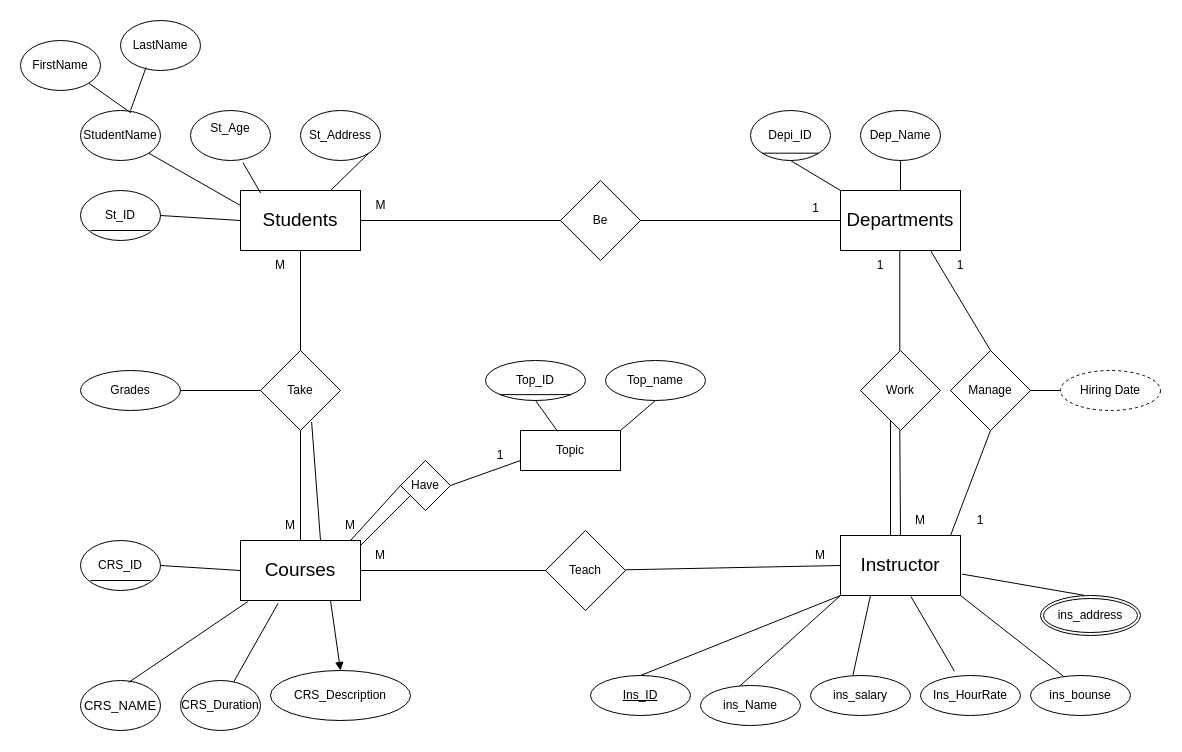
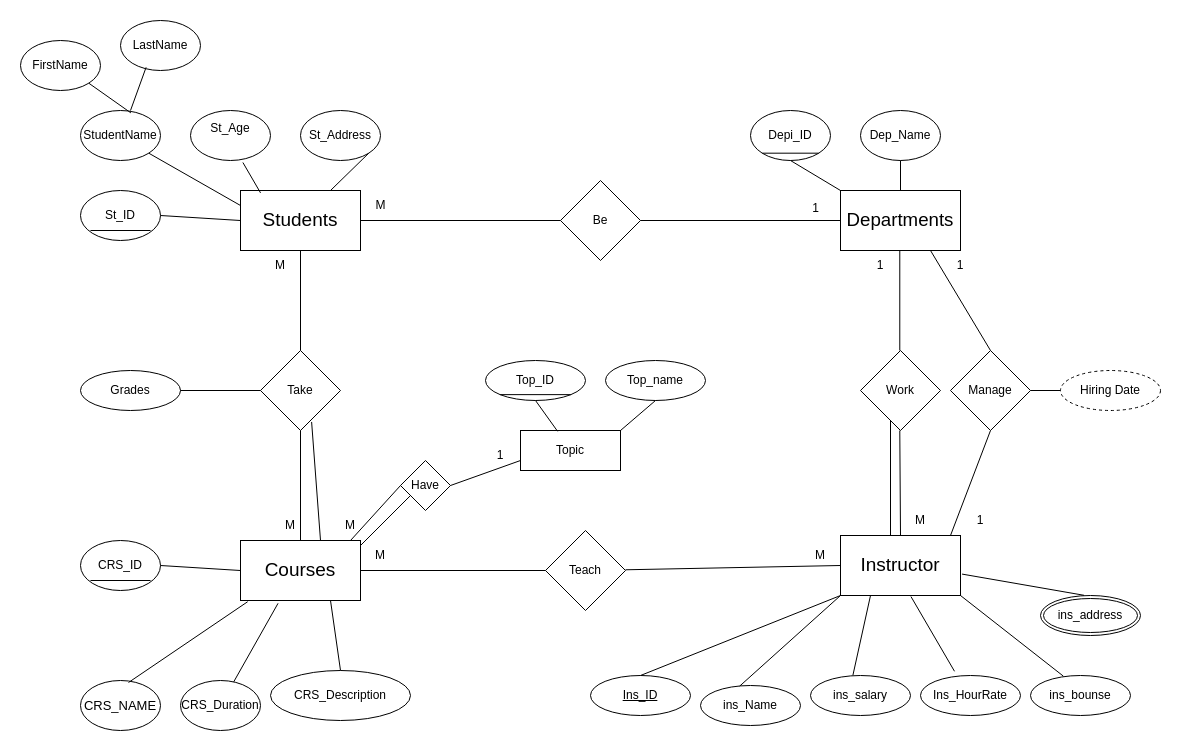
  <mxCell id="0" />
  <mxCell id="1" parent="0" />
  <mxCell id="2" value="&lt;font style=&quot;font-size: 19px;&quot;&gt;Students&lt;/font&gt;" style="rounded=0;whiteSpace=wrap;html=1;" parent="1" vertex="1"><mxGeometry x="240" y="190" width="120" height="60" as="geometry" /></mxCell>
  <mxCell id="3" value="&lt;span id=&quot;docs-internal-guid-76b18941-7fff-288a-0268-15c4c13e1f40&quot;&gt;&lt;span style=&quot;font-size: 14pt; font-family: Arial, sans-serif; background-color: transparent; font-variant-numeric: normal; font-variant-east-asian: normal; font-variant-alternates: normal; font-variant-position: normal; vertical-align: baseline; white-space-collapse: preserve;&quot;&gt;Departments&lt;/span&gt;&lt;/span&gt;" style="rounded=0;whiteSpace=wrap;html=1;" parent="1" vertex="1"><mxGeometry x="840" y="190" width="120" height="60" as="geometry" /></mxCell>
  <mxCell id="4" value="&lt;font style=&quot;font-size: 19px;&quot;&gt;Instructor&lt;/font&gt;" style="rounded=0;whiteSpace=wrap;html=1;" parent="1" vertex="1"><mxGeometry x="840" y="535" width="120" height="60" as="geometry" /></mxCell>
  <mxCell id="5" value="StudentName" style="ellipse;whiteSpace=wrap;html=1;" parent="1" vertex="1"><mxGeometry x="80" y="110" width="80" height="50" as="geometry" /></mxCell>
  <mxCell id="6" value="FirstName" style="ellipse;whiteSpace=wrap;html=1;" parent="1" vertex="1"><mxGeometry x="20" y="40" width="80" height="50" as="geometry" /></mxCell>
  <mxCell id="7" value="St_ID" style="ellipse;whiteSpace=wrap;html=1;" parent="1" vertex="1"><mxGeometry x="80" y="190" width="80" height="50" as="geometry" /></mxCell>
  <mxCell id="8" value="St_Age&lt;div&gt;&lt;br&gt;&lt;/div&gt;" style="ellipse;whiteSpace=wrap;html=1;" parent="1" vertex="1"><mxGeometry x="190" y="110" width="80" height="50" as="geometry" /></mxCell>
  <mxCell id="9" value="St_Address" style="ellipse;whiteSpace=wrap;html=1;" parent="1" vertex="1"><mxGeometry x="300" y="110" width="80" height="50" as="geometry" /></mxCell>
  <mxCell id="10" value="" style="endArrow=none;html=1;rounded=0;entryX=1;entryY=1;entryDx=0;entryDy=0;exitX=0.63;exitY=0.048;exitDx=0;exitDy=0;exitPerimeter=0;" parent="1" source="5" target="6" edge="1"><mxGeometry width="50" height="50" relative="1" as="geometry"><mxPoint x="55" y="110" as="sourcePoint" /><mxPoint x="105" y="60" as="targetPoint" /></mxGeometry></mxCell>
  <mxCell id="11" value="" style="endArrow=none;html=1;rounded=0;entryX=1;entryY=1;entryDx=0;entryDy=0;exitX=0.75;exitY=0;exitDx=0;exitDy=0;" parent="1" source="2" target="9" edge="1"><mxGeometry width="50" height="50" relative="1" as="geometry"><mxPoint x="480" y="250" as="sourcePoint" /><mxPoint x="530" y="200" as="targetPoint" /></mxGeometry></mxCell>
  <mxCell id="12" value="" style="endArrow=none;html=1;rounded=0;entryX=0.655;entryY=1.04;entryDx=0;entryDy=0;entryPerimeter=0;exitX=0.167;exitY=0.04;exitDx=0;exitDy=0;exitPerimeter=0;" parent="1" source="2" target="8" edge="1"><mxGeometry width="50" height="50" relative="1" as="geometry"><mxPoint x="490" y="260" as="sourcePoint" /><mxPoint x="540" y="210" as="targetPoint" /></mxGeometry></mxCell>
  <mxCell id="13" value="" style="endArrow=none;html=1;rounded=0;entryX=1;entryY=0.5;entryDx=0;entryDy=0;exitX=0;exitY=0.5;exitDx=0;exitDy=0;" parent="1" source="2" target="7" edge="1"><mxGeometry width="50" height="50" relative="1" as="geometry"><mxPoint x="150" y="300" as="sourcePoint" /><mxPoint x="200" y="250" as="targetPoint" /></mxGeometry></mxCell>
  <mxCell id="14" value="" style="endArrow=none;html=1;rounded=0;entryX=1;entryY=1;entryDx=0;entryDy=0;exitX=0;exitY=0.25;exitDx=0;exitDy=0;" parent="1" source="2" target="5" edge="1"><mxGeometry width="50" height="50" relative="1" as="geometry"><mxPoint x="470" y="240" as="sourcePoint" /><mxPoint x="520" y="190" as="targetPoint" /></mxGeometry></mxCell>
  <mxCell id="15" value="" style="endArrow=none;html=1;rounded=0;" parent="1" edge="1"><mxGeometry width="50" height="50" relative="1" as="geometry"><mxPoint x="150" y="230" as="sourcePoint" /><mxPoint x="90" y="230" as="targetPoint" /></mxGeometry></mxCell>
  <mxCell id="16" value="LastName" style="ellipse;whiteSpace=wrap;html=1;" parent="1" vertex="1"><mxGeometry x="120" y="20" width="80" height="50" as="geometry" /></mxCell>
  <mxCell id="17" value="" style="endArrow=none;html=1;rounded=0;entryX=0.32;entryY=0.936;entryDx=0;entryDy=0;entryPerimeter=0;" parent="1" target="16" edge="1"><mxGeometry width="50" height="50" relative="1" as="geometry"><mxPoint x="130" y="110" as="sourcePoint" /><mxPoint x="139" y="70" as="targetPoint" /></mxGeometry></mxCell>
  <mxCell id="18" value="Dep_Name" style="ellipse;whiteSpace=wrap;html=1;" parent="1" vertex="1"><mxGeometry x="860" y="110" width="80" height="50" as="geometry" /></mxCell>
  <mxCell id="19" value="&lt;div&gt;Depi_ID&lt;/div&gt;" style="ellipse;whiteSpace=wrap;html=1;" parent="1" vertex="1"><mxGeometry x="750" y="110" width="80" height="50" as="geometry" /></mxCell>
  <mxCell id="20" value="" style="endArrow=none;html=1;rounded=0;exitX=1;exitY=1;exitDx=0;exitDy=0;entryX=0;entryY=1;entryDx=0;entryDy=0;" parent="1" source="19" target="19" edge="1"><mxGeometry width="50" height="50" relative="1" as="geometry"><mxPoint x="820" y="150" as="sourcePoint" /><mxPoint x="760" y="150" as="targetPoint" /></mxGeometry></mxCell>
  <mxCell id="21" value="" style="endArrow=none;html=1;rounded=0;entryX=0.5;entryY=1;entryDx=0;entryDy=0;exitX=0;exitY=0;exitDx=0;exitDy=0;" parent="1" source="3" target="19" edge="1"><mxGeometry width="50" height="50" relative="1" as="geometry"><mxPoint x="470" y="240" as="sourcePoint" /><mxPoint x="520" y="190" as="targetPoint" /></mxGeometry></mxCell>
  <mxCell id="22" value="" style="endArrow=none;html=1;rounded=0;entryX=0.5;entryY=1;entryDx=0;entryDy=0;exitX=0.5;exitY=0;exitDx=0;exitDy=0;" parent="1" source="3" target="18" edge="1"><mxGeometry width="50" height="50" relative="1" as="geometry"><mxPoint x="900" y="180" as="sourcePoint" /><mxPoint x="520" y="190" as="targetPoint" /></mxGeometry></mxCell>
  <mxCell id="23" value="&lt;span style=&quot;font-size: 19px;&quot;&gt;Courses&lt;/span&gt;" style="rounded=0;whiteSpace=wrap;html=1;" parent="1" vertex="1"><mxGeometry x="240" y="540" width="120" height="60" as="geometry" /></mxCell>
  <mxCell id="24" value="&lt;font size=&quot;1&quot; face=&quot;Arial, sans-serif&quot;&gt;&lt;span style=&quot;white-space-collapse: preserve; font-size: 13px;&quot;&gt;CRS_NAME&lt;/span&gt;&lt;/font&gt;" style="ellipse;whiteSpace=wrap;html=1;" parent="1" vertex="1"><mxGeometry x="80" y="680" width="80" height="50" as="geometry" /></mxCell>
  <mxCell id="25" value="CRS_ID" style="ellipse;whiteSpace=wrap;html=1;" parent="1" vertex="1"><mxGeometry x="80" y="540" width="80" height="50" as="geometry" /></mxCell>
  <mxCell id="26" value="CRS_Duration" style="ellipse;whiteSpace=wrap;html=1;" parent="1" vertex="1"><mxGeometry x="180" y="680" width="80" height="50" as="geometry" /></mxCell>
  <mxCell id="27" value="CRS_Description" style="ellipse;whiteSpace=wrap;html=1;" parent="1" vertex="1"><mxGeometry x="270" y="670" width="140" height="50" as="geometry" /></mxCell>
- <mxCell id="28" value="" style="endArrow=block;html=1;rounded=0;entryX=0.5;entryY=0;entryDx=0;entryDy=0;exitX=0.75;exitY=1;exitDx=0;exitDy=0;" parent="1" source="23" target="27" edge="1"><mxGeometry width="50" height="50" relative="1" as="geometry"><mxPoint x="480" y="600" as="sourcePoint" /><mxPoint x="530" y="550" as="targetPoint" /></mxGeometry></mxCell>
+ <mxCell id="28" value="" style="endArrow=none;html=1;rounded=0;entryX=0.5;entryY=0;entryDx=0;entryDy=0;exitX=0.75;exitY=1;exitDx=0;exitDy=0;" parent="1" source="23" target="27" edge="1"><mxGeometry width="50" height="50" relative="1" as="geometry"><mxPoint x="480" y="600" as="sourcePoint" /><mxPoint x="530" y="550" as="targetPoint" /></mxGeometry></mxCell>
  <mxCell id="29" value="" style="endArrow=none;html=1;rounded=0;exitX=0.313;exitY=1.047;exitDx=0;exitDy=0;exitPerimeter=0;" parent="1" source="23" target="26" edge="1"><mxGeometry width="50" height="50" relative="1" as="geometry"><mxPoint x="490" y="610" as="sourcePoint" /><mxPoint x="240" y="720" as="targetPoint" /></mxGeometry></mxCell>
  <mxCell id="30" value="" style="endArrow=none;html=1;rounded=0;entryX=1;entryY=0.5;entryDx=0;entryDy=0;exitX=0;exitY=0.5;exitDx=0;exitDy=0;" parent="1" source="23" target="25" edge="1"><mxGeometry width="50" height="50" relative="1" as="geometry"><mxPoint x="150" y="650" as="sourcePoint" /><mxPoint x="200" y="600" as="targetPoint" /></mxGeometry></mxCell>
  <mxCell id="31" value="" style="endArrow=none;html=1;rounded=0;entryX=0.6;entryY=0.04;entryDx=0;entryDy=0;exitX=0.06;exitY=1.02;exitDx=0;exitDy=0;exitPerimeter=0;entryPerimeter=0;" parent="1" source="23" target="24" edge="1"><mxGeometry width="50" height="50" relative="1" as="geometry"><mxPoint x="470" y="590" as="sourcePoint" /><mxPoint x="520" y="540" as="targetPoint" /></mxGeometry></mxCell>
  <mxCell id="32" value="" style="endArrow=none;html=1;rounded=0;" parent="1" edge="1"><mxGeometry width="50" height="50" relative="1" as="geometry"><mxPoint x="150" y="580" as="sourcePoint" /><mxPoint x="90" y="580" as="targetPoint" /></mxGeometry></mxCell>
  <mxCell id="33" value="Take" style="rhombus;whiteSpace=wrap;html=1;" parent="1" vertex="1"><mxGeometry x="260" y="350" width="80" height="80" as="geometry" /></mxCell>
  <mxCell id="34" value="Teach" style="rhombus;whiteSpace=wrap;html=1;" parent="1" vertex="1"><mxGeometry x="545" y="530" width="80" height="80" as="geometry" /></mxCell>
  <mxCell id="35" value="Work" style="rhombus;whiteSpace=wrap;html=1;" parent="1" vertex="1"><mxGeometry x="860" y="350" width="80" height="80" as="geometry" /></mxCell>
  <mxCell id="36" value="Ins_HourRate" style="ellipse;whiteSpace=wrap;html=1;align=center;" parent="1" vertex="1"><mxGeometry x="920" y="675" width="100" height="40" as="geometry" /></mxCell>
  <mxCell id="37" value="Ins_ID" style="ellipse;whiteSpace=wrap;html=1;align=center;fontStyle=4;" parent="1" vertex="1"><mxGeometry x="590" y="675" width="100" height="40" as="geometry" /></mxCell>
  <mxCell id="38" value="ins_salary" style="ellipse;whiteSpace=wrap;html=1;align=center;" parent="1" vertex="1"><mxGeometry x="810" y="675" width="100" height="40" as="geometry" /></mxCell>
  <mxCell id="39" value="ins_Name" style="ellipse;whiteSpace=wrap;html=1;align=center;" parent="1" vertex="1"><mxGeometry x="700" y="685" width="100" height="40" as="geometry" /></mxCell>
  <mxCell id="40" value="ins_bounse" style="ellipse;whiteSpace=wrap;html=1;align=center;" parent="1" vertex="1"><mxGeometry x="1030" y="675" width="100" height="40" as="geometry" /></mxCell>
  <mxCell id="41" value="ins_address" style="ellipse;shape=doubleEllipse;margin=3;whiteSpace=wrap;html=1;align=center;" parent="1" vertex="1"><mxGeometry x="1040" y="595" width="100" height="40" as="geometry" /></mxCell>
  <mxCell id="42" value="" style="endArrow=none;html=1;rounded=0;exitX=0.5;exitY=0;exitDx=0;exitDy=0;entryX=0;entryY=1;entryDx=0;entryDy=0;" parent="1" source="37" target="4" edge="1"><mxGeometry width="50" height="50" relative="1" as="geometry"><mxPoint x="750" y="630" as="sourcePoint" /><mxPoint x="800" y="580" as="targetPoint" /></mxGeometry></mxCell>
  <mxCell id="43" value="" style="endArrow=none;html=1;rounded=0;exitX=0.392;exitY=0.015;exitDx=0;exitDy=0;exitPerimeter=0;entryX=0;entryY=1;entryDx=0;entryDy=0;" parent="1" source="39" target="4" edge="1"><mxGeometry width="50" height="50" relative="1" as="geometry"><mxPoint x="760" y="640" as="sourcePoint" /><mxPoint x="810" y="590" as="targetPoint" /></mxGeometry></mxCell>
  <mxCell id="44" value="" style="endArrow=none;html=1;rounded=0;entryX=0.424;entryY=-0.005;entryDx=0;entryDy=0;entryPerimeter=0;exitX=0.25;exitY=1;exitDx=0;exitDy=0;" parent="1" source="4" target="38" edge="1"><mxGeometry width="50" height="50" relative="1" as="geometry"><mxPoint x="770" y="650" as="sourcePoint" /><mxPoint x="820" y="600" as="targetPoint" /></mxGeometry></mxCell>
  <mxCell id="45" value="" style="endArrow=none;html=1;rounded=0;entryX=0.34;entryY=-0.105;entryDx=0;entryDy=0;entryPerimeter=0;exitX=0.587;exitY=1.017;exitDx=0;exitDy=0;exitPerimeter=0;" parent="1" source="4" target="36" edge="1"><mxGeometry width="50" height="50" relative="1" as="geometry"><mxPoint x="780" y="660" as="sourcePoint" /><mxPoint x="830" y="610" as="targetPoint" /></mxGeometry></mxCell>
  <mxCell id="46" value="" style="endArrow=none;html=1;rounded=0;entryX=0.436;entryY=-0.005;entryDx=0;entryDy=0;entryPerimeter=0;exitX=1.013;exitY=0.643;exitDx=0;exitDy=0;exitPerimeter=0;" parent="1" source="4" target="41" edge="1"><mxGeometry width="50" height="50" relative="1" as="geometry"><mxPoint x="790" y="670" as="sourcePoint" /><mxPoint x="840" y="620" as="targetPoint" /></mxGeometry></mxCell>
  <mxCell id="47" value="" style="endArrow=none;html=1;rounded=0;entryX=0.328;entryY=0.015;entryDx=0;entryDy=0;entryPerimeter=0;exitX=1;exitY=1;exitDx=0;exitDy=0;" parent="1" source="4" target="40" edge="1"><mxGeometry width="50" height="50" relative="1" as="geometry"><mxPoint x="800" y="680" as="sourcePoint" /><mxPoint x="850" y="630" as="targetPoint" /></mxGeometry></mxCell>
  <mxCell id="48" value="" style="endArrow=none;html=1;rounded=0;entryX=0.5;entryY=1;entryDx=0;entryDy=0;exitX=0.5;exitY=0;exitDx=0;exitDy=0;" parent="1" source="33" target="2" edge="1"><mxGeometry width="50" height="50" relative="1" as="geometry"><mxPoint x="590" y="450" as="sourcePoint" /><mxPoint x="640" y="400" as="targetPoint" /></mxGeometry></mxCell>
  <mxCell id="49" value="" style="endArrow=none;html=1;rounded=0;exitX=0.5;exitY=0;exitDx=0;exitDy=0;" parent="1" source="23" edge="1"><mxGeometry width="50" height="50" relative="1" as="geometry"><mxPoint x="300" y="520" as="sourcePoint" /><mxPoint x="300" y="430" as="targetPoint" /></mxGeometry></mxCell>
  <mxCell id="50" value="Grades" style="ellipse;whiteSpace=wrap;html=1;align=center;" parent="1" vertex="1"><mxGeometry x="80" y="370" width="100" height="40" as="geometry" /></mxCell>
  <mxCell id="51" value="" style="endArrow=none;html=1;rounded=0;entryX=1;entryY=0.5;entryDx=0;entryDy=0;exitX=0;exitY=0.5;exitDx=0;exitDy=0;" parent="1" source="33" target="50" edge="1"><mxGeometry width="50" height="50" relative="1" as="geometry"><mxPoint x="590" y="450" as="sourcePoint" /><mxPoint x="640" y="400" as="targetPoint" /></mxGeometry></mxCell>
  <mxCell id="52" value="M" style="text;html=1;align=center;verticalAlign=middle;whiteSpace=wrap;rounded=0;" parent="1" vertex="1"><mxGeometry x="250" y="250" width="60" height="30" as="geometry" /></mxCell>
  <mxCell id="53" value="M" style="text;html=1;align=center;verticalAlign=middle;whiteSpace=wrap;rounded=0;" parent="1" vertex="1"><mxGeometry x="260" y="510" width="60" height="30" as="geometry" /></mxCell>
  <mxCell id="54" value="" style="endArrow=none;html=1;rounded=0;entryX=0.639;entryY=0.893;entryDx=0;entryDy=0;entryPerimeter=0;exitX=1;exitY=1;exitDx=0;exitDy=0;" parent="1" source="53" target="33" edge="1"><mxGeometry width="50" height="50" relative="1" as="geometry"><mxPoint x="320" y="540" as="sourcePoint" /><mxPoint x="320" y="430" as="targetPoint" /></mxGeometry></mxCell>
  <mxCell id="55" value="" style="endArrow=none;html=1;rounded=0;entryX=0.5;entryY=1;entryDx=0;entryDy=0;exitX=0.5;exitY=0;exitDx=0;exitDy=0;" parent="1" edge="1"><mxGeometry width="50" height="50" relative="1" as="geometry"><mxPoint x="899.29" y="350" as="sourcePoint" /><mxPoint x="899.29" y="250" as="targetPoint" /></mxGeometry></mxCell>
  <mxCell id="56" value="" style="endArrow=none;html=1;rounded=0;entryX=0.5;entryY=1;entryDx=0;entryDy=0;exitX=0.5;exitY=0;exitDx=0;exitDy=0;" parent="1" source="4" edge="1"><mxGeometry width="50" height="50" relative="1" as="geometry"><mxPoint x="899.29" y="530" as="sourcePoint" /><mxPoint x="899.29" y="430" as="targetPoint" /></mxGeometry></mxCell>
  <mxCell id="57" value="1" style="text;html=1;align=center;verticalAlign=middle;whiteSpace=wrap;rounded=0;" parent="1" vertex="1"><mxGeometry x="850" y="250" width="60" height="30" as="geometry" /></mxCell>
  <mxCell id="58" value="M" style="text;html=1;align=center;verticalAlign=middle;whiteSpace=wrap;rounded=0;" parent="1" vertex="1"><mxGeometry x="890" y="505" width="60" height="30" as="geometry" /></mxCell>
  <mxCell id="59" value="" style="endArrow=none;html=1;rounded=0;exitX=0.375;exitY=0.875;exitDx=0;exitDy=0;exitPerimeter=0;entryX=0;entryY=1;entryDx=0;entryDy=0;" parent="1" source="35" target="58" edge="1"><mxGeometry width="50" height="50" relative="1" as="geometry"><mxPoint x="590" y="330" as="sourcePoint" /><mxPoint x="890" y="540" as="targetPoint" /></mxGeometry></mxCell>
  <mxCell id="60" value="Manage" style="rhombus;whiteSpace=wrap;html=1;" parent="1" vertex="1"><mxGeometry x="950" y="350" width="80" height="80" as="geometry" /></mxCell>
  <mxCell id="61" value="" style="endArrow=none;html=1;rounded=0;entryX=0.75;entryY=1;entryDx=0;entryDy=0;exitX=0.5;exitY=0;exitDx=0;exitDy=0;" parent="1" source="60" target="3" edge="1"><mxGeometry width="50" height="50" relative="1" as="geometry"><mxPoint x="590" y="330" as="sourcePoint" /><mxPoint x="640" y="280" as="targetPoint" /></mxGeometry></mxCell>
  <mxCell id="62" value="" style="endArrow=none;html=1;rounded=0;entryX=0.75;entryY=1;entryDx=0;entryDy=0;exitX=1;exitY=1;exitDx=0;exitDy=0;" parent="1" source="58" edge="1"><mxGeometry width="50" height="50" relative="1" as="geometry"><mxPoint x="1050" y="530" as="sourcePoint" /><mxPoint x="990" y="430" as="targetPoint" /></mxGeometry></mxCell>
  <mxCell id="63" value="1" style="text;html=1;align=center;verticalAlign=middle;whiteSpace=wrap;rounded=0;" parent="1" vertex="1"><mxGeometry x="930" y="250" width="60" height="30" as="geometry" /></mxCell>
  <mxCell id="64" value="1" style="text;html=1;align=center;verticalAlign=middle;whiteSpace=wrap;rounded=0;" parent="1" vertex="1"><mxGeometry x="950" y="505" width="60" height="30" as="geometry" /></mxCell>
  <mxCell id="65" value="Hiring Date" style="ellipse;whiteSpace=wrap;html=1;align=center;dashed=1;" parent="1" vertex="1"><mxGeometry x="1060" y="370" width="100" height="40" as="geometry" /></mxCell>
  <mxCell id="66" value="" style="endArrow=none;html=1;rounded=0;entryX=0;entryY=0.5;entryDx=0;entryDy=0;exitX=1;exitY=0.5;exitDx=0;exitDy=0;" parent="1" source="60" target="65" edge="1"><mxGeometry width="50" height="50" relative="1" as="geometry"><mxPoint x="590" y="330" as="sourcePoint" /><mxPoint x="640" y="280" as="targetPoint" /></mxGeometry></mxCell>
  <mxCell id="67" value="" style="endArrow=none;html=1;rounded=0;exitX=1;exitY=0.5;exitDx=0;exitDy=0;entryX=0;entryY=0.5;entryDx=0;entryDy=0;" parent="1" source="23" target="34" edge="1"><mxGeometry width="50" height="50" relative="1" as="geometry"><mxPoint x="590" y="330" as="sourcePoint" /><mxPoint x="640" y="280" as="targetPoint" /></mxGeometry></mxCell>
  <mxCell id="68" value="" style="endArrow=none;html=1;rounded=0;exitX=1;exitY=0.5;exitDx=0;exitDy=0;entryX=0;entryY=0.5;entryDx=0;entryDy=0;" parent="1" target="4" edge="1"><mxGeometry width="50" height="50" relative="1" as="geometry"><mxPoint x="625" y="569.29" as="sourcePoint" /><mxPoint x="810" y="569.29" as="targetPoint" /></mxGeometry></mxCell>
  <mxCell id="69" value="M" style="text;html=1;align=center;verticalAlign=middle;whiteSpace=wrap;rounded=0;" parent="1" vertex="1"><mxGeometry x="350" y="540" width="60" height="30" as="geometry" /></mxCell>
  <mxCell id="70" value="M" style="text;html=1;align=center;verticalAlign=middle;whiteSpace=wrap;rounded=0;" parent="1" vertex="1"><mxGeometry x="790" y="540" width="60" height="30" as="geometry" /></mxCell>
  <mxCell id="71" value="Top_name" style="ellipse;whiteSpace=wrap;html=1;align=center;" parent="1" vertex="1"><mxGeometry x="605" y="360" width="100" height="40" as="geometry" /></mxCell>
  <mxCell id="72" value="Topic" style="whiteSpace=wrap;html=1;align=center;" parent="1" vertex="1"><mxGeometry x="520" y="430" width="100" height="40" as="geometry" /></mxCell>
  <mxCell id="73" value="Top_ID" style="ellipse;whiteSpace=wrap;html=1;align=center;" parent="1" vertex="1"><mxGeometry x="485" y="360" width="100" height="40" as="geometry" /></mxCell>
  <mxCell id="74" value="" style="endArrow=none;html=1;rounded=0;exitX=0.5;exitY=1;exitDx=0;exitDy=0;entryX=1;entryY=0;entryDx=0;entryDy=0;" parent="1" source="71" target="72" edge="1"><mxGeometry relative="1" as="geometry"><mxPoint x="600" y="430" as="sourcePoint" /><mxPoint x="760" y="430" as="targetPoint" /></mxGeometry></mxCell>
  <mxCell id="75" value="" style="endArrow=none;html=1;rounded=0;exitX=0.5;exitY=1;exitDx=0;exitDy=0;entryX=0.371;entryY=0.021;entryDx=0;entryDy=0;entryPerimeter=0;" parent="1" source="73" target="72" edge="1"><mxGeometry relative="1" as="geometry"><mxPoint x="545" y="400" as="sourcePoint" /><mxPoint x="510" y="430" as="targetPoint" /></mxGeometry></mxCell>
  <mxCell id="76" value="Have" style="rhombus;whiteSpace=wrap;html=1;" parent="1" vertex="1"><mxGeometry x="400" y="460" width="50" height="50" as="geometry" /></mxCell>
  <mxCell id="77" value="" style="endArrow=none;html=1;rounded=0;exitX=1;exitY=0.5;exitDx=0;exitDy=0;entryX=0;entryY=0.75;entryDx=0;entryDy=0;" parent="1" source="76" target="72" edge="1"><mxGeometry width="50" height="50" relative="1" as="geometry"><mxPoint x="590" y="470" as="sourcePoint" /><mxPoint x="640" y="420" as="targetPoint" /></mxGeometry></mxCell>
  <mxCell id="78" value="" style="endArrow=none;html=1;rounded=0;" parent="1" edge="1"><mxGeometry width="50" height="50" relative="1" as="geometry"><mxPoint x="360" y="545" as="sourcePoint" /><mxPoint x="410" y="495" as="targetPoint" /></mxGeometry></mxCell>
  <mxCell id="79" value="" style="endArrow=none;html=1;rounded=0;exitX=0;exitY=1;exitDx=0;exitDy=0;entryX=1;entryY=1;entryDx=0;entryDy=0;" parent="1" source="73" target="73" edge="1"><mxGeometry width="50" height="50" relative="1" as="geometry"><mxPoint x="590" y="470" as="sourcePoint" /><mxPoint x="640" y="420" as="targetPoint" /></mxGeometry></mxCell>
  <mxCell id="80" value="1" style="text;html=1;align=center;verticalAlign=middle;whiteSpace=wrap;rounded=0;" parent="1" vertex="1"><mxGeometry x="470" y="440" width="60" height="30" as="geometry" /></mxCell>
  <mxCell id="81" value="M" style="text;html=1;align=center;verticalAlign=middle;whiteSpace=wrap;rounded=0;" parent="1" vertex="1"><mxGeometry x="320" y="510" width="60" height="30" as="geometry" /></mxCell>
  <mxCell id="82" value="" style="endArrow=none;html=1;rounded=0;exitX=0;exitY=0;exitDx=0;exitDy=0;entryX=0;entryY=0.5;entryDx=0;entryDy=0;" parent="1" source="69" target="76" edge="1"><mxGeometry width="50" height="50" relative="1" as="geometry"><mxPoint x="355" y="535" as="sourcePoint" /><mxPoint x="405" y="490" as="targetPoint" /></mxGeometry></mxCell>
  <mxCell id="83" value="Be" style="rhombus;whiteSpace=wrap;html=1;" vertex="1" parent="1"><mxGeometry x="560" y="180" width="80" height="80" as="geometry" /></mxCell>
  <mxCell id="84" value="" style="endArrow=none;html=1;rounded=0;entryX=1;entryY=0.5;entryDx=0;entryDy=0;exitX=0;exitY=0.5;exitDx=0;exitDy=0;" edge="1" parent="1" source="3" target="83"><mxGeometry width="50" height="50" relative="1" as="geometry"><mxPoint x="540" y="380" as="sourcePoint" /><mxPoint x="590" y="330" as="targetPoint" /></mxGeometry></mxCell>
  <mxCell id="85" value="" style="endArrow=none;html=1;rounded=0;entryX=0;entryY=0.5;entryDx=0;entryDy=0;exitX=1;exitY=0.5;exitDx=0;exitDy=0;" edge="1" parent="1" source="2" target="83"><mxGeometry width="50" height="50" relative="1" as="geometry"><mxPoint x="540" y="380" as="sourcePoint" /><mxPoint x="590" y="330" as="targetPoint" /></mxGeometry></mxCell>
  <mxCell id="86" value="M" style="text;html=1;align=center;verticalAlign=middle;resizable=0;points=[];autosize=1;strokeColor=none;fillColor=none;" vertex="1" parent="1"><mxGeometry x="365" y="190" width="30" height="30" as="geometry" /></mxCell>
  <mxCell id="87" value="1&lt;div&gt;&lt;br&gt;&lt;/div&gt;" style="text;html=1;align=center;verticalAlign=middle;resizable=0;points=[];autosize=1;strokeColor=none;fillColor=none;" vertex="1" parent="1"><mxGeometry x="800" y="195" width="30" height="40" as="geometry" /></mxCell>
